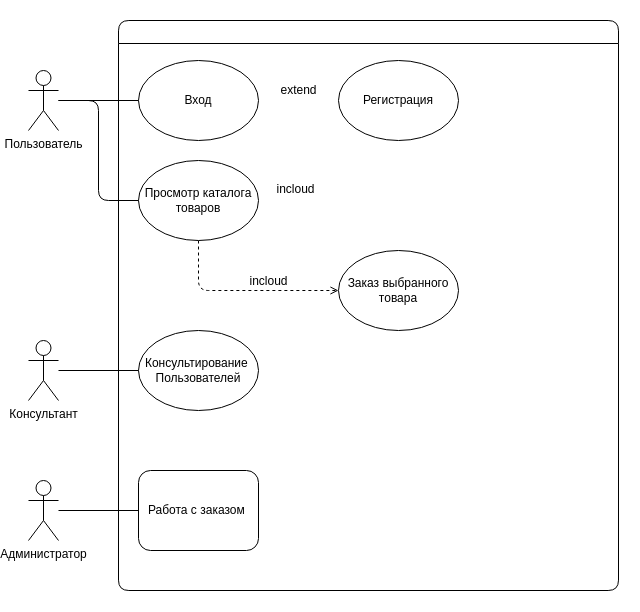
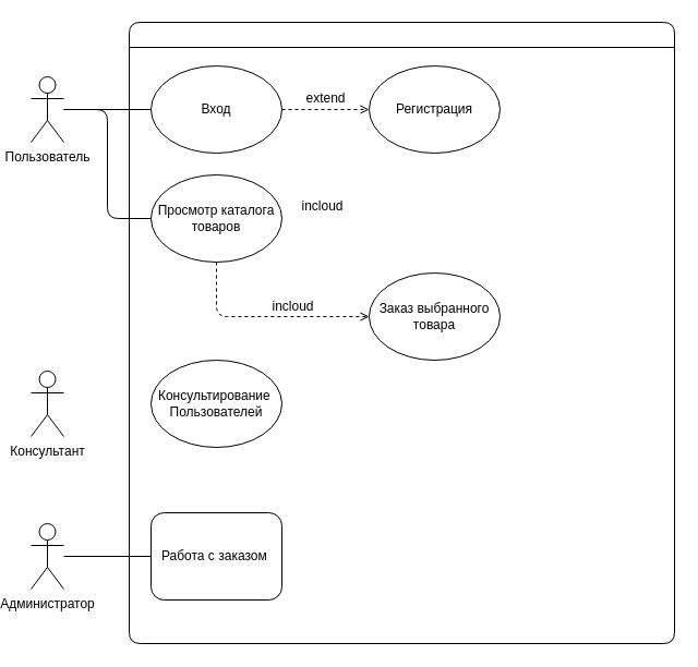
  <mxCell id="0" />
  <mxCell id="1" parent="0" />
  <mxCell id="2" value="&lt;span style=&quot;font-weight: normal; text-align: start; font-size: 10pt; font-family: -apple-system, Arial;&quot; data-sheets-userformat=&quot;{&amp;quot;2&amp;quot;:6783,&amp;quot;3&amp;quot;:{&amp;quot;1&amp;quot;:0},&amp;quot;4&amp;quot;:{&amp;quot;1&amp;quot;:2,&amp;quot;2&amp;quot;:16777215},&amp;quot;5&amp;quot;:{&amp;quot;1&amp;quot;:[{&amp;quot;1&amp;quot;:2,&amp;quot;2&amp;quot;:0,&amp;quot;5&amp;quot;:{&amp;quot;1&amp;quot;:2,&amp;quot;2&amp;quot;:0}},{&amp;quot;1&amp;quot;:0,&amp;quot;2&amp;quot;:0,&amp;quot;3&amp;quot;:3},{&amp;quot;1&amp;quot;:1,&amp;quot;2&amp;quot;:0,&amp;quot;4&amp;quot;:1}]},&amp;quot;6&amp;quot;:{&amp;quot;1&amp;quot;:[{&amp;quot;1&amp;quot;:2,&amp;quot;2&amp;quot;:0,&amp;quot;5&amp;quot;:{&amp;quot;1&amp;quot;:2,&amp;quot;2&amp;quot;:0}},{&amp;quot;1&amp;quot;:0,&amp;quot;2&amp;quot;:0,&amp;quot;3&amp;quot;:3},{&amp;quot;1&amp;quot;:1,&amp;quot;2&amp;quot;:0,&amp;quot;4&amp;quot;:1}]},&amp;quot;7&amp;quot;:{&amp;quot;1&amp;quot;:[{&amp;quot;1&amp;quot;:2,&amp;quot;2&amp;quot;:0,&amp;quot;5&amp;quot;:{&amp;quot;1&amp;quot;:2,&amp;quot;2&amp;quot;:0}},{&amp;quot;1&amp;quot;:0,&amp;quot;2&amp;quot;:0,&amp;quot;3&amp;quot;:3},{&amp;quot;1&amp;quot;:1,&amp;quot;2&amp;quot;:0,&amp;quot;4&amp;quot;:1}]},&amp;quot;8&amp;quot;:{&amp;quot;1&amp;quot;:[{&amp;quot;1&amp;quot;:2,&amp;quot;2&amp;quot;:0,&amp;quot;5&amp;quot;:{&amp;quot;1&amp;quot;:2,&amp;quot;2&amp;quot;:0}},{&amp;quot;1&amp;quot;:0,&amp;quot;2&amp;quot;:0,&amp;quot;3&amp;quot;:3},{&amp;quot;1&amp;quot;:1,&amp;quot;2&amp;quot;:0,&amp;quot;4&amp;quot;:1}]},&amp;quot;9&amp;quot;:0,&amp;quot;12&amp;quot;:0,&amp;quot;14&amp;quot;:{&amp;quot;1&amp;quot;:2,&amp;quot;2&amp;quot;:0},&amp;quot;15&amp;quot;:&amp;quot;-apple-system, BlinkMacSystemFont, Roboto, \&amp;quot;Open Sans\&amp;quot;, \&amp;quot;Helvetica Neue\&amp;quot;, \&amp;quot;Noto Sans Armenian\&amp;quot;, \&amp;quot;Noto Sans Bengali\&amp;quot;, \&amp;quot;Noto Sans Cherokee\&amp;quot;, \&amp;quot;Noto Sans Devanagari\&amp;quot;, \&amp;quot;Noto Sans Ethiopic\&amp;quot;, \&amp;quot;Noto Sans Georgian\&amp;quot;, \&amp;quot;Noto Sans Hebrew\&amp;quot;, \&amp;quot;Noto Sans Kannada\&amp;quot;, \&amp;quot;Noto Sans Khmer\&amp;quot;, \&amp;quot;Noto Sans Lao\&amp;quot;, \&amp;quot;Noto Sans Osmanya\&amp;quot;, \&amp;quot;Noto Sans Tamil\&amp;quot;, \&amp;quot;Noto Sans Telugu\&amp;quot;, \&amp;quot;Noto Sans Thai\&amp;quot;, sans-serif&amp;quot;}&quot; data-sheets-value=&quot;{&amp;quot;1&amp;quot;:2,&amp;quot;2&amp;quot;:&amp;quot;Интернет магазин по продаже мебели&amp;quot;}&quot;&gt;&lt;font color=&quot;#ffffff&quot;&gt;Интернет магазин по продаже мебели&lt;/font&gt;&lt;/span&gt;" style="swimlane;whiteSpace=wrap;html=1;rounded=1;" parent="1" vertex="1"><mxGeometry x="110" y="20" width="500" height="570" as="geometry" /></mxCell>
+ <mxCell id="3" style="edgeStyle=orthogonalEdgeStyle;rounded=1;orthogonalLoop=1;jettySize=auto;html=1;entryX=0;entryY=0.5;entryDx=0;entryDy=0;endArrow=open;endFill=0;dashed=1;" edge="1" parent="2" source="4" target="5"><mxGeometry relative="1" as="geometry" /></mxCell>
  <mxCell id="4" value="Вход" style="ellipse;whiteSpace=wrap;html=1;rounded=1;" vertex="1" parent="2"><mxGeometry x="20" y="40" width="120" height="80" as="geometry" /></mxCell>
  <mxCell id="5" value="Регистрация" style="ellipse;whiteSpace=wrap;html=1;rounded=1;" vertex="1" parent="2"><mxGeometry x="220" y="40" width="120" height="80" as="geometry" /></mxCell>
  <mxCell id="6" style="edgeStyle=orthogonalEdgeStyle;rounded=1;orthogonalLoop=1;jettySize=auto;html=1;entryX=0;entryY=0.5;entryDx=0;entryDy=0;endArrow=open;endFill=0;dashed=1;" edge="1" parent="2" source="7" target="9"><mxGeometry relative="1" as="geometry"><Array as="points"><mxPoint x="80" y="270" /></Array></mxGeometry></mxCell>
  <mxCell id="7" value="Просмотр каталога товаров" style="ellipse;whiteSpace=wrap;html=1;rounded=1;" vertex="1" parent="2"><mxGeometry x="20" y="140" width="120" height="80" as="geometry" /></mxCell>
  <mxCell id="8" value="incloud" style="text;html=1;align=center;verticalAlign=middle;resizable=0;points=[];autosize=1;strokeColor=none;fillColor=none;rounded=1;" vertex="1" parent="2"><mxGeometry x="147" y="154" width="60" height="30" as="geometry" /></mxCell>
  <mxCell id="9" value="Заказ выбранного товара" style="ellipse;whiteSpace=wrap;html=1;rounded=1;" vertex="1" parent="2"><mxGeometry x="220" y="230" width="120" height="80" as="geometry" /></mxCell>
  <mxCell id="10" value="incloud" style="text;html=1;align=center;verticalAlign=middle;resizable=0;points=[];autosize=1;strokeColor=none;fillColor=none;rounded=1;" vertex="1" parent="2"><mxGeometry x="120" y="246" width="60" height="30" as="geometry" /></mxCell>
  <mxCell id="11" value="Консультирование&amp;nbsp; Пользователей" style="ellipse;whiteSpace=wrap;html=1;rounded=1;" vertex="1" parent="2"><mxGeometry x="20" y="310" width="120" height="80" as="geometry" /></mxCell>
  <mxCell id="12" value="Работа с заказом&amp;nbsp;" style="whiteSpace=wrap;html=1;rounded=1;" vertex="1" parent="2"><mxGeometry x="20" y="450" width="120" height="80" as="geometry" /></mxCell>
  <mxCell id="13" style="edgeStyle=orthogonalEdgeStyle;rounded=1;orthogonalLoop=1;jettySize=auto;html=1;entryX=0;entryY=0.5;entryDx=0;entryDy=0;endArrow=none;endFill=0;" edge="1" parent="1" source="15" target="4"><mxGeometry relative="1" as="geometry" /></mxCell>
  <mxCell id="14" style="edgeStyle=orthogonalEdgeStyle;rounded=1;orthogonalLoop=1;jettySize=auto;html=1;entryX=0;entryY=0.5;entryDx=0;entryDy=0;endArrow=none;endFill=0;" edge="1" parent="1" source="15" target="7"><mxGeometry relative="1" as="geometry" /></mxCell>
  <mxCell id="15" value="Пользователь" style="shape=umlActor;verticalLabelPosition=bottom;verticalAlign=top;html=1;outlineConnect=0;rounded=1;" vertex="1" parent="1"><mxGeometry x="20" y="70" width="30" height="60" as="geometry" /></mxCell>
  <mxCell id="16" value="extend" style="text;html=1;align=center;verticalAlign=middle;resizable=0;points=[];autosize=1;strokeColor=none;fillColor=none;rounded=1;" vertex="1" parent="1"><mxGeometry x="260" y="75" width="60" height="30" as="geometry" /></mxCell>
- <mxCell id="17" style="edgeStyle=orthogonalEdgeStyle;rounded=1;orthogonalLoop=1;jettySize=auto;html=1;entryX=0;entryY=0.5;entryDx=0;entryDy=0;endArrow=none;endFill=0;" edge="1" parent="1" source="18" target="11"><mxGeometry relative="1" as="geometry" /></mxCell>
  <mxCell id="18" value="Консультант" style="shape=umlActor;verticalLabelPosition=bottom;verticalAlign=top;html=1;outlineConnect=0;rounded=1;" vertex="1" parent="1"><mxGeometry x="20" y="340" width="30" height="60" as="geometry" /></mxCell>
  <mxCell id="19" style="edgeStyle=orthogonalEdgeStyle;rounded=1;orthogonalLoop=1;jettySize=auto;html=1;entryX=0;entryY=0.5;entryDx=0;entryDy=0;endArrow=none;endFill=0;" edge="1" parent="1" source="20" target="12"><mxGeometry relative="1" as="geometry" /></mxCell>
  <mxCell id="20" value="Администратор" style="shape=umlActor;verticalLabelPosition=bottom;verticalAlign=top;html=1;outlineConnect=0;rounded=1;" vertex="1" parent="1"><mxGeometry x="20" y="480" width="30" height="60" as="geometry" /></mxCell>
